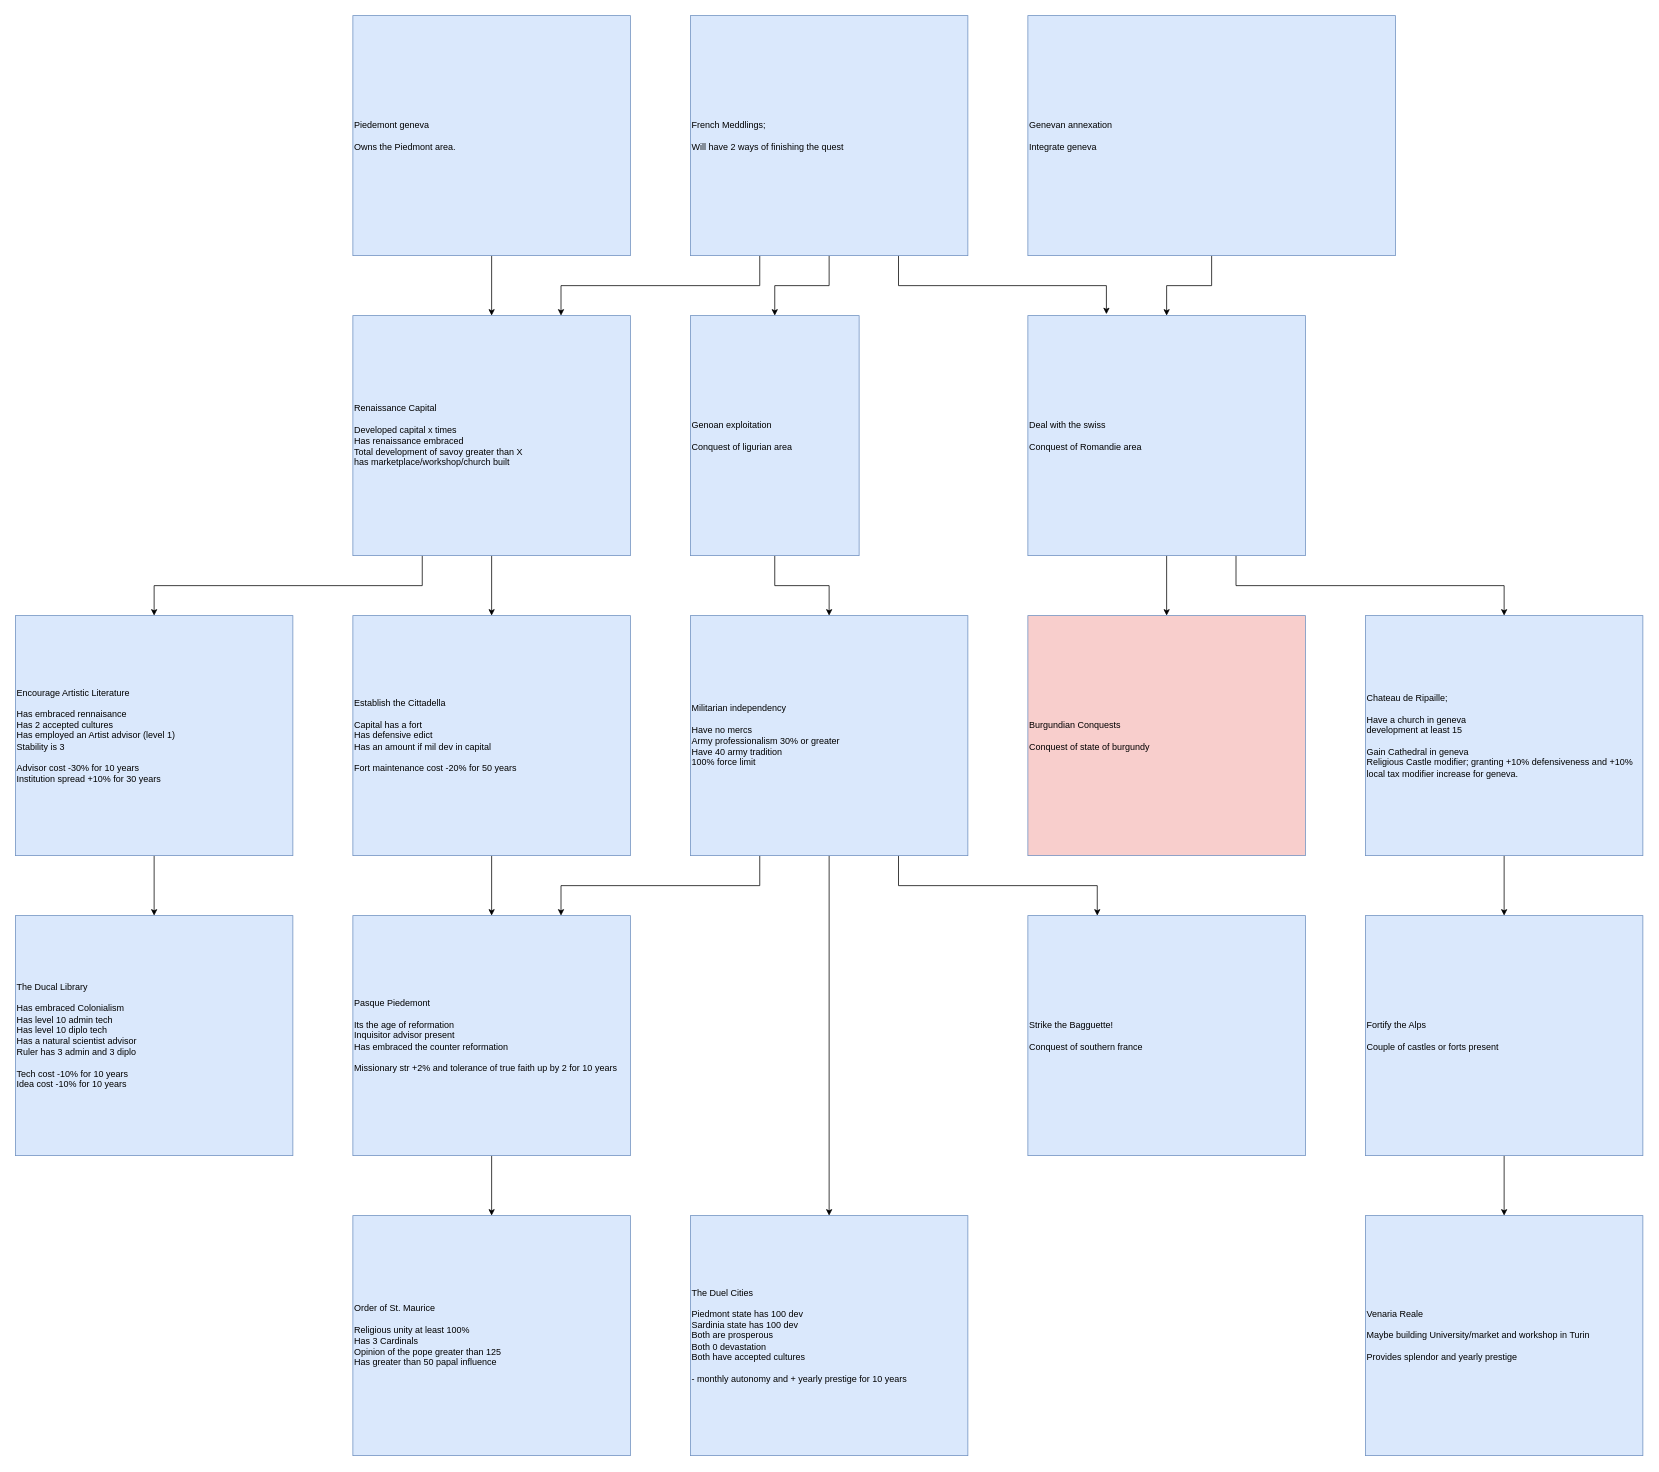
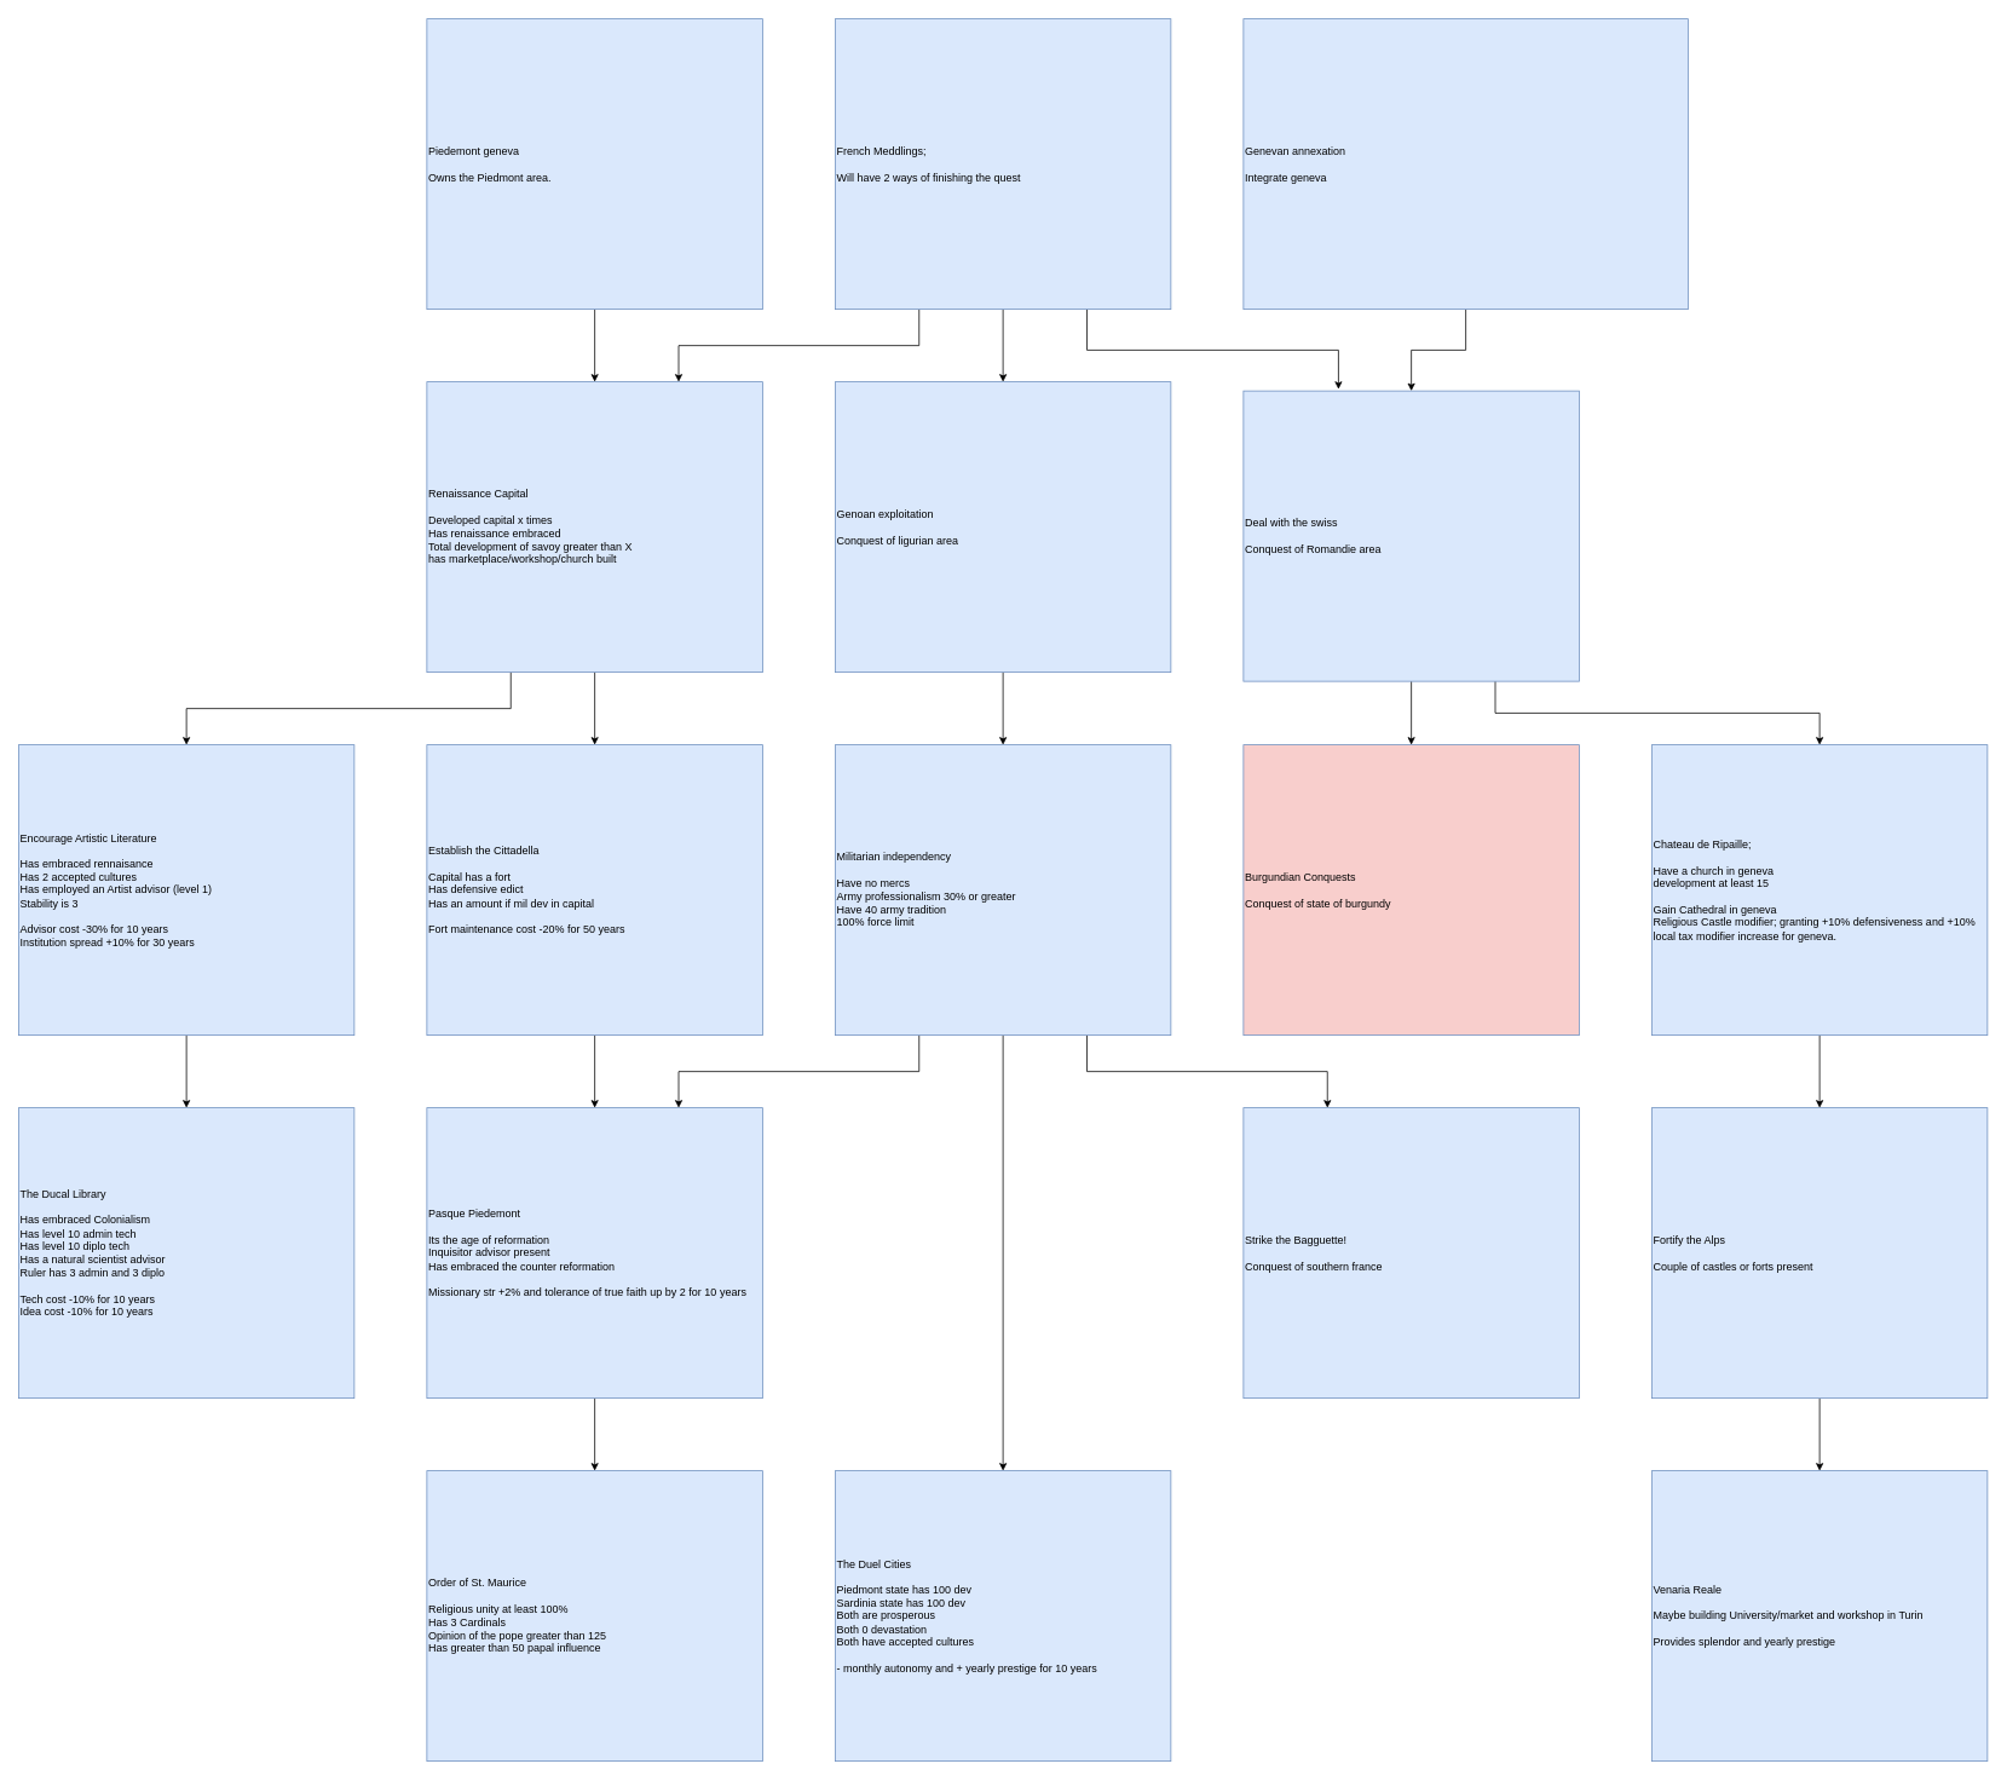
  <mxCell id="0" />
  <mxCell id="1" parent="0" />
  <mxCell id="2" value="" style="edgeStyle=orthogonalEdgeStyle;rounded=0;orthogonalLoop=1;jettySize=auto;html=1;" parent="1" source="5" target="7" edge="1"><mxGeometry relative="1" as="geometry" /></mxCell>
  <mxCell id="3" style="edgeStyle=orthogonalEdgeStyle;rounded=0;orthogonalLoop=1;jettySize=auto;html=1;exitX=0.25;exitY=1;exitDx=0;exitDy=0;entryX=0.75;entryY=0;entryDx=0;entryDy=0;" parent="1" source="5" target="17" edge="1"><mxGeometry relative="1" as="geometry" /></mxCell>
  <mxCell id="4" style="edgeStyle=orthogonalEdgeStyle;rounded=0;orthogonalLoop=1;jettySize=auto;html=1;exitX=0.75;exitY=1;exitDx=0;exitDy=0;entryX=0.283;entryY=-0.006;entryDx=0;entryDy=0;entryPerimeter=0;" parent="1" source="5" target="30" edge="1"><mxGeometry relative="1" as="geometry" /></mxCell>
  <mxCell id="5" value="French Meddlings;&amp;nbsp;&lt;br&gt;&lt;br&gt;Will have 2 ways of finishing the quest" style="rounded=0;whiteSpace=wrap;html=1;fillColor=#dae8fc;strokeColor=#6c8ebf;align=left;" parent="1" vertex="1"><mxGeometry x="920" y="20" width="370" height="320" as="geometry" /></mxCell>
  <mxCell id="6" value="" style="edgeStyle=orthogonalEdgeStyle;rounded=0;orthogonalLoop=1;jettySize=auto;html=1;" parent="1" source="7" target="11" edge="1"><mxGeometry relative="1" as="geometry" /></mxCell>
- <mxCell id="7" value="Genoan exploitation&lt;br&gt;&lt;br&gt;Conquest of ligurian area" style="rounded=0;whiteSpace=wrap;html=1;fillColor=#dae8fc;strokeColor=#6c8ebf;align=left;" parent="1" vertex="1"><mxGeometry x="920" y="420" width="225" height="320" as="geometry" /></mxCell>
+ <mxCell id="7" value="Genoan exploitation&lt;br&gt;&lt;br&gt;Conquest of ligurian area" style="rounded=0;whiteSpace=wrap;html=1;fillColor=#dae8fc;strokeColor=#6c8ebf;align=left;" parent="1" vertex="1"><mxGeometry x="920" y="420" width="370" height="320" as="geometry" /></mxCell>
  <mxCell id="8" style="edgeStyle=orthogonalEdgeStyle;rounded=0;orthogonalLoop=1;jettySize=auto;html=1;exitX=0.75;exitY=1;exitDx=0;exitDy=0;entryX=0.25;entryY=0;entryDx=0;entryDy=0;" parent="1" source="11" target="37" edge="1"><mxGeometry relative="1" as="geometry" /></mxCell>
  <mxCell id="9" style="edgeStyle=orthogonalEdgeStyle;rounded=0;orthogonalLoop=1;jettySize=auto;html=1;exitX=0.5;exitY=1;exitDx=0;exitDy=0;entryX=0.5;entryY=0;entryDx=0;entryDy=0;" parent="1" source="11" target="12" edge="1"><mxGeometry relative="1" as="geometry" /></mxCell>
  <mxCell id="10" style="edgeStyle=orthogonalEdgeStyle;rounded=0;orthogonalLoop=1;jettySize=auto;html=1;exitX=0.25;exitY=1;exitDx=0;exitDy=0;entryX=0.75;entryY=0;entryDx=0;entryDy=0;" parent="1" source="11" target="24" edge="1"><mxGeometry relative="1" as="geometry" /></mxCell>
  <mxCell id="11" value="Militarian independency&lt;br&gt;&lt;br&gt;Have no mercs&lt;br&gt;Army professionalism 30% or greater&lt;br&gt;Have 40 army tradition&lt;br&gt;100% force limit" style="rounded=0;whiteSpace=wrap;html=1;fillColor=#dae8fc;strokeColor=#6c8ebf;align=left;" parent="1" vertex="1"><mxGeometry x="920" y="820" width="370" height="320" as="geometry" /></mxCell>
  <mxCell id="12" value="The Duel Cities&lt;br&gt;&lt;br&gt;Piedmont state has 100 dev&lt;br&gt;Sardinia state has 100 dev&lt;br&gt;Both are prosperous&lt;br&gt;Both 0 devastation&lt;br&gt;Both have accepted cultures&lt;br&gt;&lt;br&gt;- monthly autonomy and + yearly prestige for 10 years" style="rounded=0;whiteSpace=wrap;html=1;fillColor=#dae8fc;strokeColor=#6c8ebf;align=left;" parent="1" vertex="1"><mxGeometry x="920" y="1620" width="370" height="320" as="geometry" /></mxCell>
  <mxCell id="13" value="" style="edgeStyle=orthogonalEdgeStyle;rounded=0;orthogonalLoop=1;jettySize=auto;html=1;" parent="1" source="14" target="17" edge="1"><mxGeometry relative="1" as="geometry" /></mxCell>
  <mxCell id="14" value="Piedemont geneva&lt;br&gt;&lt;br&gt;Owns the Piedmont area." style="rounded=0;whiteSpace=wrap;html=1;fillColor=#dae8fc;strokeColor=#6c8ebf;align=left;" parent="1" vertex="1"><mxGeometry x="470" y="20" width="370" height="320" as="geometry" /></mxCell>
  <mxCell id="15" value="" style="edgeStyle=orthogonalEdgeStyle;rounded=0;orthogonalLoop=1;jettySize=auto;html=1;" parent="1" source="17" target="19" edge="1"><mxGeometry relative="1" as="geometry" /></mxCell>
  <mxCell id="16" style="edgeStyle=orthogonalEdgeStyle;rounded=0;orthogonalLoop=1;jettySize=auto;html=1;exitX=0.25;exitY=1;exitDx=0;exitDy=0;entryX=0.5;entryY=0;entryDx=0;entryDy=0;" parent="1" source="17" target="21" edge="1"><mxGeometry relative="1" as="geometry" /></mxCell>
  <mxCell id="17" value="Renaissance Capital&lt;br&gt;&lt;br&gt;Developed capital x times&lt;br&gt;Has renaissance embraced&lt;br&gt;Total development of savoy greater than X&lt;br&gt;has marketplace/workshop/church built" style="rounded=0;whiteSpace=wrap;html=1;fillColor=#dae8fc;strokeColor=#6c8ebf;align=left;" parent="1" vertex="1"><mxGeometry x="470" y="420" width="370" height="320" as="geometry" /></mxCell>
  <mxCell id="18" value="" style="edgeStyle=orthogonalEdgeStyle;rounded=0;orthogonalLoop=1;jettySize=auto;html=1;" parent="1" source="19" target="24" edge="1"><mxGeometry relative="1" as="geometry" /></mxCell>
  <mxCell id="19" value="Establish the Cittadella&lt;br&gt;&lt;br&gt;Capital has a fort&lt;br&gt;Has defensive edict&lt;br&gt;Has an amount if mil dev in capital&lt;br&gt;&lt;br&gt;Fort maintenance cost -20% for 50 years" style="rounded=0;whiteSpace=wrap;html=1;fillColor=#dae8fc;strokeColor=#6c8ebf;align=left;" parent="1" vertex="1"><mxGeometry x="470" y="820" width="370" height="320" as="geometry" /></mxCell>
  <mxCell id="20" value="" style="edgeStyle=orthogonalEdgeStyle;rounded=0;orthogonalLoop=1;jettySize=auto;html=1;" parent="1" source="21" target="22" edge="1"><mxGeometry relative="1" as="geometry" /></mxCell>
  <mxCell id="21" value="Encourage Artistic Literature&lt;br&gt;&lt;br&gt;Has embraced rennaisance&lt;br&gt;Has 2 accepted cultures&lt;br&gt;Has employed an Artist advisor (level 1)&lt;br&gt;Stability is 3&lt;br&gt;&lt;br&gt;Advisor cost -30% for 10 years&lt;br&gt;Institution spread +10% for 30 years" style="rounded=0;whiteSpace=wrap;html=1;fillColor=#dae8fc;strokeColor=#6c8ebf;align=left;" parent="1" vertex="1"><mxGeometry x="20" y="820" width="370" height="320" as="geometry" /></mxCell>
  <mxCell id="22" value="The Ducal Library&lt;br&gt;&lt;br&gt;Has embraced Colonialism&lt;br&gt;Has level 10 admin tech&lt;br&gt;Has level 10 diplo tech&lt;br&gt;Has a natural scientist advisor&lt;br&gt;Ruler has 3 admin and 3 diplo&lt;br&gt;&lt;br&gt;Tech cost -10% for 10 years&lt;br&gt;Idea cost -10% for 10 years" style="rounded=0;whiteSpace=wrap;html=1;fillColor=#dae8fc;strokeColor=#6c8ebf;align=left;" parent="1" vertex="1"><mxGeometry x="20" y="1220" width="370" height="320" as="geometry" /></mxCell>
  <mxCell id="23" value="" style="edgeStyle=orthogonalEdgeStyle;rounded=0;orthogonalLoop=1;jettySize=auto;html=1;" parent="1" source="24" target="25" edge="1"><mxGeometry relative="1" as="geometry" /></mxCell>
  <mxCell id="24" value="Pasque Piedemont&lt;br&gt;&lt;br&gt;Its the age of reformation&lt;br&gt;Inquisitor advisor present&lt;br&gt;Has embraced the counter reformation&lt;br&gt;&lt;br&gt;Missionary str +2% and tolerance of true faith up by 2 for 10 years" style="rounded=0;whiteSpace=wrap;html=1;fillColor=#dae8fc;strokeColor=#6c8ebf;align=left;" parent="1" vertex="1"><mxGeometry x="470" y="1220" width="370" height="320" as="geometry" /></mxCell>
  <mxCell id="25" value="Order of St. Maurice&lt;br&gt;&lt;br&gt;Religious unity at least 100%&lt;br&gt;Has 3 Cardinals&lt;br&gt;Opinion of the pope greater than 125&lt;br&gt;Has greater than 50 papal influence" style="rounded=0;whiteSpace=wrap;html=1;fillColor=#dae8fc;strokeColor=#6c8ebf;align=left;" parent="1" vertex="1"><mxGeometry x="470" y="1620" width="370" height="320" as="geometry" /></mxCell>
  <mxCell id="26" value="" style="edgeStyle=orthogonalEdgeStyle;rounded=0;orthogonalLoop=1;jettySize=auto;html=1;" parent="1" source="27" target="30" edge="1"><mxGeometry relative="1" as="geometry" /></mxCell>
  <mxCell id="27" value="Genevan annexation&lt;br&gt;&lt;br&gt;Integrate geneva" style="rounded=0;whiteSpace=wrap;html=1;fillColor=#dae8fc;strokeColor=#6c8ebf;align=left;" parent="1" vertex="1"><mxGeometry x="1370" y="20" width="490" height="320" as="geometry" /></mxCell>
  <mxCell id="28" value="" style="edgeStyle=orthogonalEdgeStyle;rounded=0;orthogonalLoop=1;jettySize=auto;html=1;" parent="1" source="30" target="31" edge="1"><mxGeometry relative="1" as="geometry" /></mxCell>
  <mxCell id="29" style="edgeStyle=orthogonalEdgeStyle;rounded=0;orthogonalLoop=1;jettySize=auto;html=1;exitX=0.75;exitY=1;exitDx=0;exitDy=0;entryX=0.5;entryY=0;entryDx=0;entryDy=0;" parent="1" source="30" target="33" edge="1"><mxGeometry relative="1" as="geometry" /></mxCell>
- <mxCell id="30" value="Deal with the swiss&lt;br&gt;&lt;br&gt;Conquest of Romandie area" style="rounded=0;whiteSpace=wrap;html=1;fillColor=#dae8fc;strokeColor=#6c8ebf;align=left;" parent="1" vertex="1"><mxGeometry x="1370" y="420" width="370" height="320" as="geometry" /></mxCell>
+ <mxCell id="30" value="Deal with the swiss&lt;br&gt;&lt;br&gt;Conquest of Romandie area" style="rounded=0;whiteSpace=wrap;html=1;fillColor=#dae8fc;strokeColor=#6c8ebf;align=left;" parent="1" vertex="1"><mxGeometry x="1370" y="430" width="370" height="320" as="geometry" /></mxCell>
  <mxCell id="31" value="Burgundian Conquests&lt;br&gt;&lt;br&gt;Conquest of state of burgundy" style="rounded=0;whiteSpace=wrap;html=1;fillColor=#f8cecc;strokeColor=#6c8ebf;align=left;" parent="1" vertex="1"><mxGeometry x="1370" y="820" width="370" height="320" as="geometry" /></mxCell>
  <mxCell id="32" value="" style="edgeStyle=orthogonalEdgeStyle;rounded=0;orthogonalLoop=1;jettySize=auto;html=1;" parent="1" source="33" target="35" edge="1"><mxGeometry relative="1" as="geometry" /></mxCell>
  <mxCell id="33" value="Chateau de Ripaille;&lt;br&gt;&lt;br&gt;Have a church in geneva&lt;br&gt;development at least 15&lt;br&gt;&lt;br&gt;Gain Cathedral in geneva&lt;br&gt;Religious Castle modifier; granting +10% defensiveness and +10% local tax modifier increase for geneva." style="rounded=0;whiteSpace=wrap;html=1;fillColor=#dae8fc;strokeColor=#6c8ebf;align=left;" parent="1" vertex="1"><mxGeometry x="1820" y="820" width="370" height="320" as="geometry" /></mxCell>
  <mxCell id="34" value="" style="edgeStyle=orthogonalEdgeStyle;rounded=0;orthogonalLoop=1;jettySize=auto;html=1;" parent="1" source="35" target="36" edge="1"><mxGeometry relative="1" as="geometry" /></mxCell>
  <mxCell id="35" value="Fortify the Alps&lt;br&gt;&lt;br&gt;Couple of castles or forts present" style="rounded=0;whiteSpace=wrap;html=1;fillColor=#dae8fc;strokeColor=#6c8ebf;align=left;" parent="1" vertex="1"><mxGeometry x="1820" y="1220" width="370" height="320" as="geometry" /></mxCell>
  <mxCell id="36" value="Venaria Reale&lt;br&gt;&lt;br&gt;Maybe building University/market and workshop in Turin&lt;br&gt;&lt;br&gt;Provides splendor and yearly prestige" style="rounded=0;whiteSpace=wrap;html=1;fillColor=#dae8fc;strokeColor=#6c8ebf;align=left;" parent="1" vertex="1"><mxGeometry x="1820" y="1620" width="370" height="320" as="geometry" /></mxCell>
  <mxCell id="37" value="Strike the Bagguette!&lt;br&gt;&lt;br&gt;Conquest of southern france" style="rounded=0;whiteSpace=wrap;html=1;fillColor=#dae8fc;strokeColor=#6c8ebf;align=left;" parent="1" vertex="1"><mxGeometry x="1370" y="1220" width="370" height="320" as="geometry" /></mxCell>
